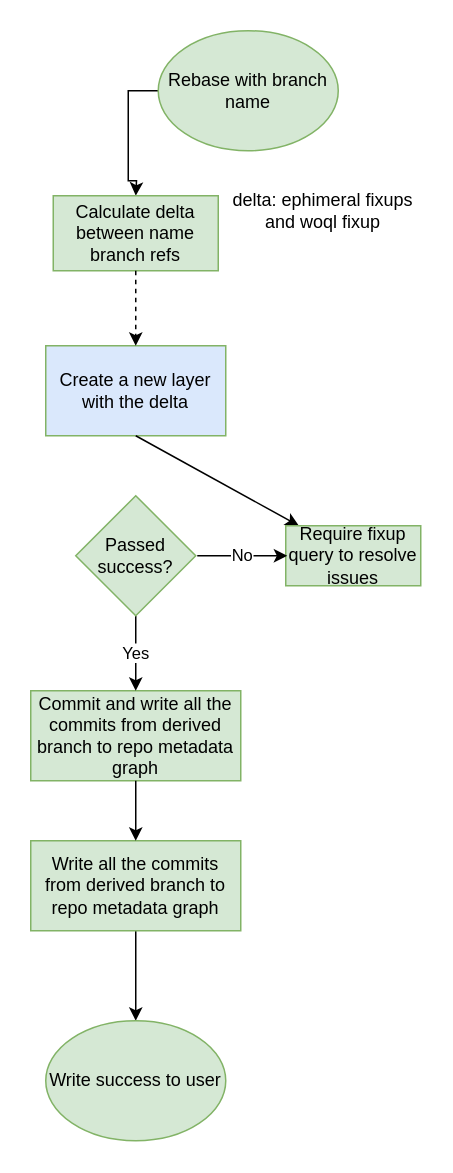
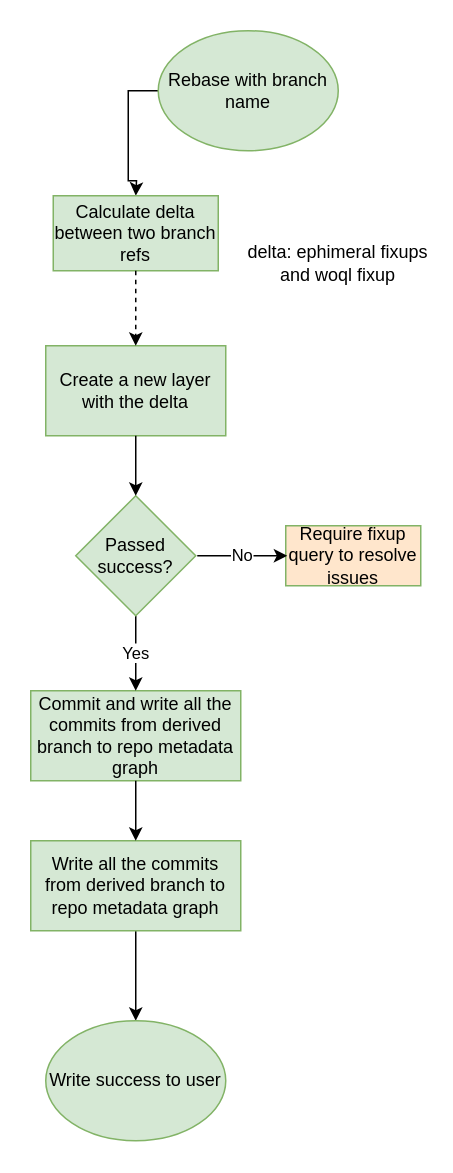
  <mxCell id="0" />
  <mxCell id="1" parent="0" />
  <mxCell id="2" value="" style="edgeStyle=orthogonalEdgeStyle;rounded=0;orthogonalLoop=1;jettySize=auto;html=1;" edge="1" parent="1" source="3"><mxGeometry relative="1" as="geometry"><mxPoint x="90" y="130" as="targetPoint" /></mxGeometry></mxCell>
  <mxCell id="3" value="Rebase with branch name" style="ellipse;whiteSpace=wrap;html=1;fillColor=#d5e8d4;strokeColor=#82b366;" vertex="1" parent="1"><mxGeometry x="105" y="20" width="120" height="80" as="geometry" /></mxCell>
- <mxCell id="4" value="Calculate delta between name branch refs" style="rounded=0;whiteSpace=wrap;html=1;fillColor=#d5e8d4;strokeColor=#82b366;" vertex="1" parent="1"><mxGeometry x="35" y="130" width="110" height="50" as="geometry" /></mxCell>
- <mxCell id="5" value="delta: ephimeral fixups and woql fixup" style="text;html=1;strokeColor=none;fillColor=none;align=center;verticalAlign=middle;whiteSpace=wrap;rounded=0;" vertex="1" parent="1"><mxGeometry x="150" y="120" width="130" height="40" as="geometry" /></mxCell>
- <mxCell id="6" value="Create a new layer with the delta" style="rounded=0;whiteSpace=wrap;html=1;fillColor=#dae8fc;strokeColor=#82b366;" vertex="1" parent="1"><mxGeometry x="30" y="230" width="120" height="60" as="geometry" /></mxCell>
+ <mxCell id="4" value="Calculate delta between two branch refs" style="rounded=0;whiteSpace=wrap;html=1;fillColor=#d5e8d4;strokeColor=#82b366;" vertex="1" parent="1"><mxGeometry x="35" y="130" width="110" height="50" as="geometry" /></mxCell>
+ <mxCell id="5" value="delta: ephimeral fixups and woql fixup" style="text;html=1;strokeColor=none;fillColor=none;align=center;verticalAlign=middle;whiteSpace=wrap;rounded=0;" vertex="1" parent="1"><mxGeometry x="160" y="155" width="130" height="40" as="geometry" /></mxCell>
+ <mxCell id="6" value="Create a new layer with the delta" style="rounded=0;whiteSpace=wrap;html=1;fillColor=#d5e8d4;strokeColor=#82b366;" vertex="1" parent="1"><mxGeometry x="30" y="230" width="120" height="60" as="geometry" /></mxCell>
  <mxCell id="7" value="" style="endArrow=classic;html=1;exitX=0.5;exitY=1;exitDx=0;exitDy=0;entryX=0.5;entryY=0;entryDx=0;entryDy=0;dashed=1;" edge="1" parent="1" source="4" target="6"><mxGeometry width="50" height="50" relative="1" as="geometry"><mxPoint x="270" y="280" as="sourcePoint" /><mxPoint x="320" y="230" as="targetPoint" /></mxGeometry></mxCell>
  <mxCell id="8" value="" style="edgeStyle=orthogonalEdgeStyle;rounded=0;orthogonalLoop=1;jettySize=auto;html=1;" edge="1" parent="1" source="9" target="17"><mxGeometry relative="1" as="geometry" /></mxCell>
  <mxCell id="9" value="Write all the commits from derived branch to repo metadata graph" style="rounded=0;whiteSpace=wrap;html=1;fillColor=#d5e8d4;strokeColor=#82b366;" vertex="1" parent="1"><mxGeometry x="20" y="560" width="140" height="60" as="geometry" /></mxCell>
  <mxCell id="10" value="Commit and write all the commits from derived branch to repo metadata graph" style="rounded=0;whiteSpace=wrap;html=1;fillColor=#d5e8d4;strokeColor=#82b366;" vertex="1" parent="1"><mxGeometry x="20" y="460" width="140" height="60" as="geometry" /></mxCell>
  <mxCell id="11" value="" style="endArrow=classic;html=1;entryX=0.5;entryY=0;entryDx=0;entryDy=0;" edge="1" parent="1" source="10" target="9"><mxGeometry width="50" height="50" relative="1" as="geometry"><mxPoint x="90" y="490" as="sourcePoint" /><mxPoint x="-40" y="290" as="targetPoint" /></mxGeometry></mxCell>
  <mxCell id="12" value="Yes" style="edgeStyle=orthogonalEdgeStyle;rounded=0;orthogonalLoop=1;jettySize=auto;html=1;" edge="1" parent="1" source="13" target="10"><mxGeometry relative="1" as="geometry" /></mxCell>
  <mxCell id="13" value="Passed success?" style="rhombus;whiteSpace=wrap;html=1;fillColor=#d5e8d4;strokeColor=#82b366;" vertex="1" parent="1"><mxGeometry x="50" y="330" width="80" height="80" as="geometry" /></mxCell>
- <mxCell id="14" value="" style="endArrow=classic;html=1;exitX=0.5;exitY=1;exitDx=0;exitDy=0;" edge="1" parent="1" source="6" target="15"><mxGeometry width="50" height="50" relative="1" as="geometry"><mxPoint x="90" y="290" as="sourcePoint" /><mxPoint x="90" y="410" as="targetPoint" /></mxGeometry></mxCell>
- <mxCell id="15" value="Require fixup query to resolve issues" style="rounded=0;whiteSpace=wrap;html=1;fillColor=#d5e8d4;strokeColor=#82b366;" vertex="1" parent="1"><mxGeometry x="190" y="350" width="90" height="40" as="geometry" /></mxCell>
+ <mxCell id="14" value="" style="endArrow=classic;html=1;exitX=0.5;exitY=1;exitDx=0;exitDy=0;entryX=0.5;entryY=0;entryDx=0;entryDy=0;" edge="1" parent="1" source="6" target="13"><mxGeometry width="50" height="50" relative="1" as="geometry"><mxPoint x="90" y="290" as="sourcePoint" /><mxPoint x="90" y="410" as="targetPoint" /></mxGeometry></mxCell>
+ <mxCell id="15" value="Require fixup query to resolve issues" style="rounded=0;whiteSpace=wrap;html=1;fillColor=#ffe6cc;strokeColor=#82b366;" vertex="1" parent="1"><mxGeometry x="190" y="350" width="90" height="40" as="geometry" /></mxCell>
  <mxCell id="16" value="No" style="endArrow=classic;html=1;exitX=1;exitY=0.5;exitDx=0;exitDy=0;" edge="1" parent="1"><mxGeometry width="50" height="50" relative="1" as="geometry"><mxPoint x="131" y="370" as="sourcePoint" /><mxPoint x="191" y="370" as="targetPoint" /></mxGeometry></mxCell>
  <mxCell id="17" value="Write success to user" style="ellipse;whiteSpace=wrap;html=1;fillColor=#d5e8d4;strokeColor=#82b366;" vertex="1" parent="1"><mxGeometry x="30" y="680" width="120" height="80" as="geometry" /></mxCell>
